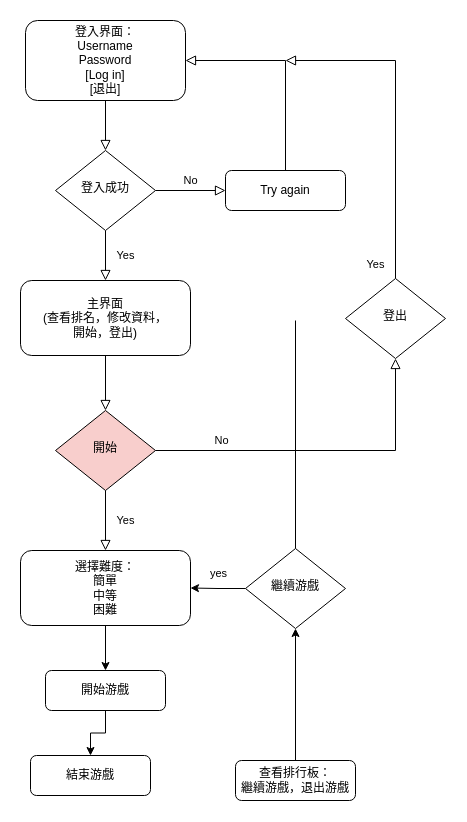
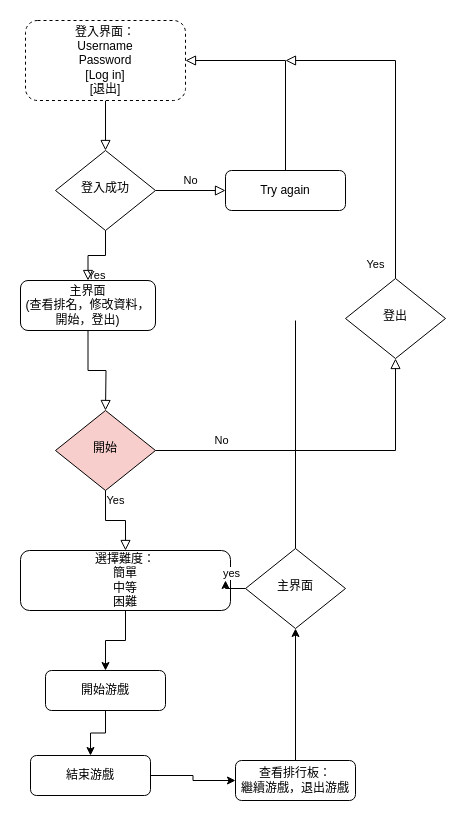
  <mxCell id="0" />
  <mxCell id="1" parent="0" />
  <mxCell id="2" value="" style="rounded=0;html=1;jettySize=auto;orthogonalLoop=1;fontSize=11;endArrow=block;endFill=0;endSize=8;strokeWidth=1;shadow=0;labelBackgroundColor=none;edgeStyle=orthogonalEdgeStyle;" parent="1" source="3" target="6" edge="1"><mxGeometry relative="1" as="geometry" /></mxCell>
- <mxCell id="3" value="登入界面：&lt;br&gt;Username&lt;br&gt;Password&lt;br&gt;[Log in]&lt;br&gt;[退出]" style="rounded=1;whiteSpace=wrap;html=1;fontSize=12;glass=0;strokeWidth=1;shadow=0;" parent="1" vertex="1"><mxGeometry x="25" y="20" width="160" height="80" as="geometry" /></mxCell>
+ <mxCell id="3" value="登入界面：&lt;br&gt;Username&lt;br&gt;Password&lt;br&gt;[Log in]&lt;br&gt;[退出]" style="rounded=1;whiteSpace=wrap;html=1;fontSize=12;glass=0;strokeWidth=1;shadow=0;dashed=1;" parent="1" vertex="1"><mxGeometry x="25" y="20" width="160" height="80" as="geometry" /></mxCell>
  <mxCell id="4" value="Yes" style="rounded=0;html=1;jettySize=auto;orthogonalLoop=1;fontSize=11;endArrow=block;endFill=0;endSize=8;strokeWidth=1;shadow=0;labelBackgroundColor=none;edgeStyle=orthogonalEdgeStyle;entryX=0.5;entryY=0;entryDx=0;entryDy=0;" parent="1" source="6" target="10" edge="1"><mxGeometry y="20" relative="1" as="geometry"><mxPoint as="offset" /><mxPoint x="105" y="270" as="targetPoint" /></mxGeometry></mxCell>
  <mxCell id="5" value="No" style="edgeStyle=orthogonalEdgeStyle;rounded=0;html=1;jettySize=auto;orthogonalLoop=1;fontSize=11;endArrow=block;endFill=0;endSize=8;strokeWidth=1;shadow=0;labelBackgroundColor=none;" parent="1" source="6" target="7" edge="1"><mxGeometry y="10" relative="1" as="geometry"><mxPoint as="offset" /></mxGeometry></mxCell>
  <mxCell id="6" value="登入成功" style="rhombus;whiteSpace=wrap;html=1;shadow=0;fontFamily=Helvetica;fontSize=12;align=center;strokeWidth=1;spacing=6;spacingTop=-4;" parent="1" vertex="1"><mxGeometry x="55" y="150" width="100" height="80" as="geometry" /></mxCell>
  <mxCell id="7" value="Try again" style="rounded=1;whiteSpace=wrap;html=1;fontSize=12;glass=0;strokeWidth=1;shadow=0;" parent="1" vertex="1"><mxGeometry x="225" y="170" width="120" height="40" as="geometry" /></mxCell>
  <mxCell id="8" value="" style="rounded=0;html=1;jettySize=auto;orthogonalLoop=1;fontSize=11;endArrow=block;endFill=0;endSize=8;strokeWidth=1;shadow=0;labelBackgroundColor=none;edgeStyle=orthogonalEdgeStyle;exitX=0.5;exitY=0;exitDx=0;exitDy=0;entryX=1;entryY=0.5;entryDx=0;entryDy=0;" edge="1" parent="1" source="7" target="3"><mxGeometry relative="1" as="geometry"><mxPoint x="115" y="110" as="sourcePoint" /><mxPoint x="115" y="160" as="targetPoint" /></mxGeometry></mxCell>
  <mxCell id="9" value="" style="rounded=0;html=1;jettySize=auto;orthogonalLoop=1;fontSize=11;endArrow=block;endFill=0;endSize=8;strokeWidth=1;shadow=0;labelBackgroundColor=none;edgeStyle=orthogonalEdgeStyle;exitX=0.5;exitY=1;exitDx=0;exitDy=0;align=center;spacingLeft=40;" edge="1" parent="1" source="10"><mxGeometry relative="1" as="geometry"><mxPoint x="105" y="380" as="sourcePoint" /><mxPoint x="105" y="410" as="targetPoint" /><Array as="points" /></mxGeometry></mxCell>
- <mxCell id="10" value="主界面&lt;br&gt;(查看排名，修改資料，&lt;br&gt;開始，登出)" style="rounded=1;whiteSpace=wrap;html=1;fontSize=12;glass=0;strokeWidth=1;shadow=0;" vertex="1" parent="1"><mxGeometry x="20" y="280" width="170" height="75" as="geometry" /></mxCell>
+ <mxCell id="10" value="主界面&lt;br&gt;(查看排名，修改資料，&lt;br&gt;開始，登出)" style="rounded=1;whiteSpace=wrap;html=1;fontSize=12;glass=0;strokeWidth=1;shadow=0;" vertex="1" parent="1"><mxGeometry x="20" y="280" width="135" height="50" as="geometry" /></mxCell>
  <mxCell id="11" value="開始" style="rhombus;whiteSpace=wrap;html=1;shadow=0;fontFamily=Helvetica;fontSize=12;align=center;strokeWidth=1;spacing=6;spacingTop=-4;fillColor=#f8cecc;" vertex="1" parent="1"><mxGeometry x="55" y="410" width="100" height="80" as="geometry" /></mxCell>
  <mxCell id="12" value="Yes" style="rounded=0;html=1;jettySize=auto;orthogonalLoop=1;fontSize=11;endArrow=block;endFill=0;endSize=8;strokeWidth=1;shadow=0;labelBackgroundColor=none;edgeStyle=orthogonalEdgeStyle;exitX=0.5;exitY=1;exitDx=0;exitDy=0;entryX=0.5;entryY=0;entryDx=0;entryDy=0;" edge="1" parent="1" source="11" target="17"><mxGeometry y="20" relative="1" as="geometry"><mxPoint as="offset" /><mxPoint x="115" y="240" as="sourcePoint" /><mxPoint x="105" y="550" as="targetPoint" /></mxGeometry></mxCell>
  <mxCell id="13" value="No" style="edgeStyle=orthogonalEdgeStyle;rounded=0;html=1;jettySize=auto;orthogonalLoop=1;fontSize=11;endArrow=block;endFill=0;endSize=8;strokeWidth=1;shadow=0;labelBackgroundColor=none;entryX=0.5;entryY=1;entryDx=0;entryDy=0;spacingRight=200;" edge="1" parent="1" source="11" target="14"><mxGeometry y="10" relative="1" as="geometry"><mxPoint as="offset" /><mxPoint x="165" y="200" as="sourcePoint" /><mxPoint x="205" y="390" as="targetPoint" /><Array as="points"><mxPoint x="395" y="450" /></Array></mxGeometry></mxCell>
  <mxCell id="14" value="登出" style="rhombus;whiteSpace=wrap;html=1;shadow=0;fontFamily=Helvetica;fontSize=12;align=center;strokeWidth=1;spacing=6;spacingTop=-4;" vertex="1" parent="1"><mxGeometry x="345" y="278" width="100" height="80" as="geometry" /></mxCell>
  <mxCell id="15" value="Yes" style="rounded=0;html=1;jettySize=auto;orthogonalLoop=1;fontSize=11;endArrow=block;endFill=0;endSize=8;strokeWidth=1;shadow=0;labelBackgroundColor=none;edgeStyle=orthogonalEdgeStyle;exitX=0.5;exitY=0;exitDx=0;exitDy=0;spacingTop=300;" edge="1" parent="1" source="14"><mxGeometry y="20" relative="1" as="geometry"><mxPoint as="offset" /><mxPoint x="115" y="500" as="sourcePoint" /><mxPoint x="285" y="60" as="targetPoint" /><Array as="points"><mxPoint x="395" y="278" /><mxPoint x="395" y="60" /></Array></mxGeometry></mxCell>
  <mxCell id="16" value="" style="edgeStyle=orthogonalEdgeStyle;rounded=0;orthogonalLoop=1;jettySize=auto;html=1;" edge="1" parent="1" source="17" target="19"><mxGeometry relative="1" as="geometry" /></mxCell>
- <mxCell id="17" value="選擇難度：&lt;br&gt;簡單&lt;br&gt;中等&lt;br&gt;困難" style="rounded=1;whiteSpace=wrap;html=1;fontSize=12;glass=0;strokeWidth=1;shadow=0;" vertex="1" parent="1"><mxGeometry x="20" y="550" width="170" height="75" as="geometry" /></mxCell>
+ <mxCell id="17" value="選擇難度：&lt;br&gt;簡單&lt;br&gt;中等&lt;br&gt;困難" style="rounded=1;whiteSpace=wrap;html=1;fontSize=12;glass=0;strokeWidth=1;shadow=0;" vertex="1" parent="1"><mxGeometry x="20" y="550" width="210" height="60" as="geometry" /></mxCell>
  <mxCell id="18" value="" style="edgeStyle=orthogonalEdgeStyle;rounded=0;orthogonalLoop=1;jettySize=auto;html=1;" edge="1" parent="1" source="19" target="21"><mxGeometry relative="1" as="geometry" /></mxCell>
  <mxCell id="19" value="開始游戲" style="rounded=1;whiteSpace=wrap;html=1;fontSize=12;glass=0;strokeWidth=1;shadow=0;" vertex="1" parent="1"><mxGeometry x="45" y="670" width="120" height="40" as="geometry" /></mxCell>
+ <mxCell id="20" value="" style="edgeStyle=orthogonalEdgeStyle;rounded=0;orthogonalLoop=1;jettySize=auto;html=1;" edge="1" parent="1" source="21" target="23"><mxGeometry relative="1" as="geometry" /></mxCell>
  <mxCell id="21" value="結束游戲" style="rounded=1;whiteSpace=wrap;html=1;fontSize=12;glass=0;strokeWidth=1;shadow=0;" vertex="1" parent="1"><mxGeometry x="30" y="755" width="120" height="40" as="geometry" /></mxCell>
  <mxCell id="22" value="" style="edgeStyle=orthogonalEdgeStyle;rounded=0;orthogonalLoop=1;jettySize=auto;html=1;" edge="1" parent="1" source="23" target="25"><mxGeometry relative="1" as="geometry" /></mxCell>
  <mxCell id="23" value="查看排行板：&lt;br&gt;繼續游戲，退出游戲" style="rounded=1;whiteSpace=wrap;html=1;fontSize=12;glass=0;strokeWidth=1;shadow=0;" vertex="1" parent="1"><mxGeometry x="235" y="760" width="120" height="40" as="geometry" /></mxCell>
  <mxCell id="24" value="yes" style="edgeStyle=orthogonalEdgeStyle;rounded=0;orthogonalLoop=1;jettySize=auto;html=1;spacingBottom=30;" edge="1" parent="1" source="25" target="17"><mxGeometry relative="1" as="geometry" /></mxCell>
- <mxCell id="25" value="繼續游戲" style="rhombus;whiteSpace=wrap;html=1;shadow=0;fontFamily=Helvetica;fontSize=12;align=center;strokeWidth=1;spacing=6;spacingTop=-4;" vertex="1" parent="1"><mxGeometry x="245" y="548" width="100" height="80" as="geometry" /></mxCell>
+ <mxCell id="25" value="主界面" style="rhombus;whiteSpace=wrap;html=1;shadow=0;fontFamily=Helvetica;fontSize=12;align=center;strokeWidth=1;spacing=6;spacingTop=-4;" vertex="1" parent="1"><mxGeometry x="245" y="548" width="100" height="80" as="geometry" /></mxCell>
  <mxCell id="26" value="" style="endArrow=none;html=1;rounded=0;exitX=0.5;exitY=0;exitDx=0;exitDy=0;" edge="1" parent="1" source="25"><mxGeometry width="50" height="50" relative="1" as="geometry"><mxPoint x="145" y="440" as="sourcePoint" /><mxPoint x="295" y="320" as="targetPoint" /></mxGeometry></mxCell>
